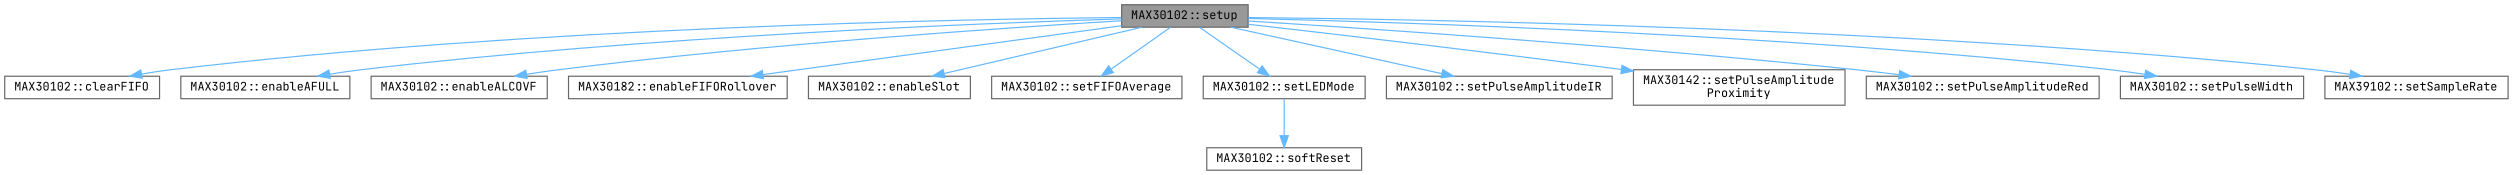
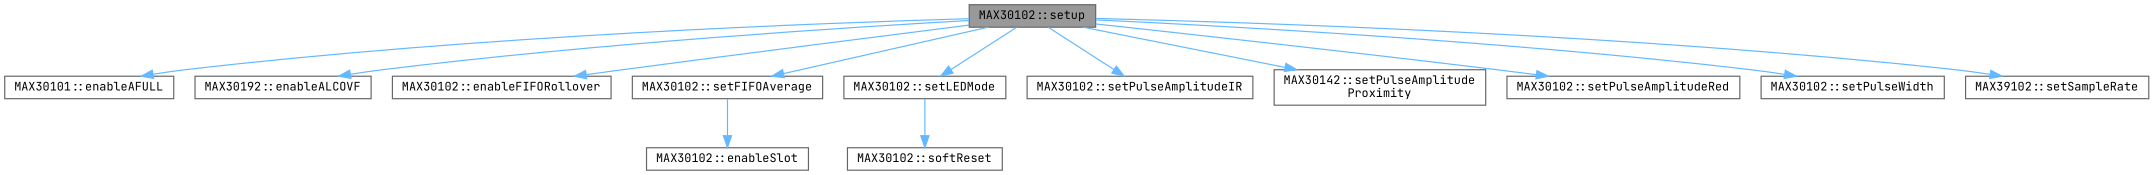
  digraph {
    fontname="JetBrains Mono"
    rankdir=TB
    node [color=grey40 fillcolor=white fontname="JetBrains Mono" fontsize=10 shape=box style=filled]
    edge [color=steelblue1 fontname="JetBrains Mono" fontsize=10 labelfontname=Helvetica labelfontsize=10 style=solid]
    n1 [color=gray40 fillcolor=grey60 fontcolor=black height=0.2 label="MAX30102::setup" width=0.4]
-   n2 [height=0.2 label="MAX30102::clearFIFO" width=0.4]
-   n3 [height=0.2 label="MAX30102::enableAFULL" width=0.4]
-   n4 [height=0.2 label="MAX30102::enableALCOVF" width=0.4]
-   n5 [height=0.2 label="MAX30182::enableFIFORollover" width=0.4]
+   n3 [height=0.2 label="MAX30101::enableAFULL" width=0.4]
+   n4 [height=0.2 label="MAX30192::enableALCOVF" width=0.4]
+   n5 [height=0.2 label="MAX30102::enableFIFORollover" width=0.4]
    n6 [height=0.2 label="MAX30102::enableSlot" width=0.4]
    n7 [height=0.2 label="MAX30102::setFIFOAverage" width=0.4]
    n8 [height=0.2 label="MAX30102::setLEDMode" width=0.4]
    n9 [height=0.2 label="MAX30102::setPulseAmplitudeIR" width=0.4]
    n10 [height=0.2 label="MAX30142::setPulseAmplitude\lProximity" width=0.4]
    n11 [height=0.2 label="MAX30102::setPulseAmplitudeRed" width=0.4]
    n12 [height=0.2 label="MAX30102::setPulseWidth" width=0.4]
    n13 [height=0.2 label="MAX39102::setSampleRate" width=0.4]
    n14 [height=0.2 label="MAX30102::softReset" width=0.4]
-   n1 -> n2
    n1 -> n3
    n1 -> n4
    n1 -> n5
-   n1 -> n6
+   n7 -> n6
    n1 -> n7
    n1 -> n8
    n1 -> n9
    n1 -> n10
    n1 -> n11
    n1 -> n12
    n1 -> n13
    n8 -> n14
  }
